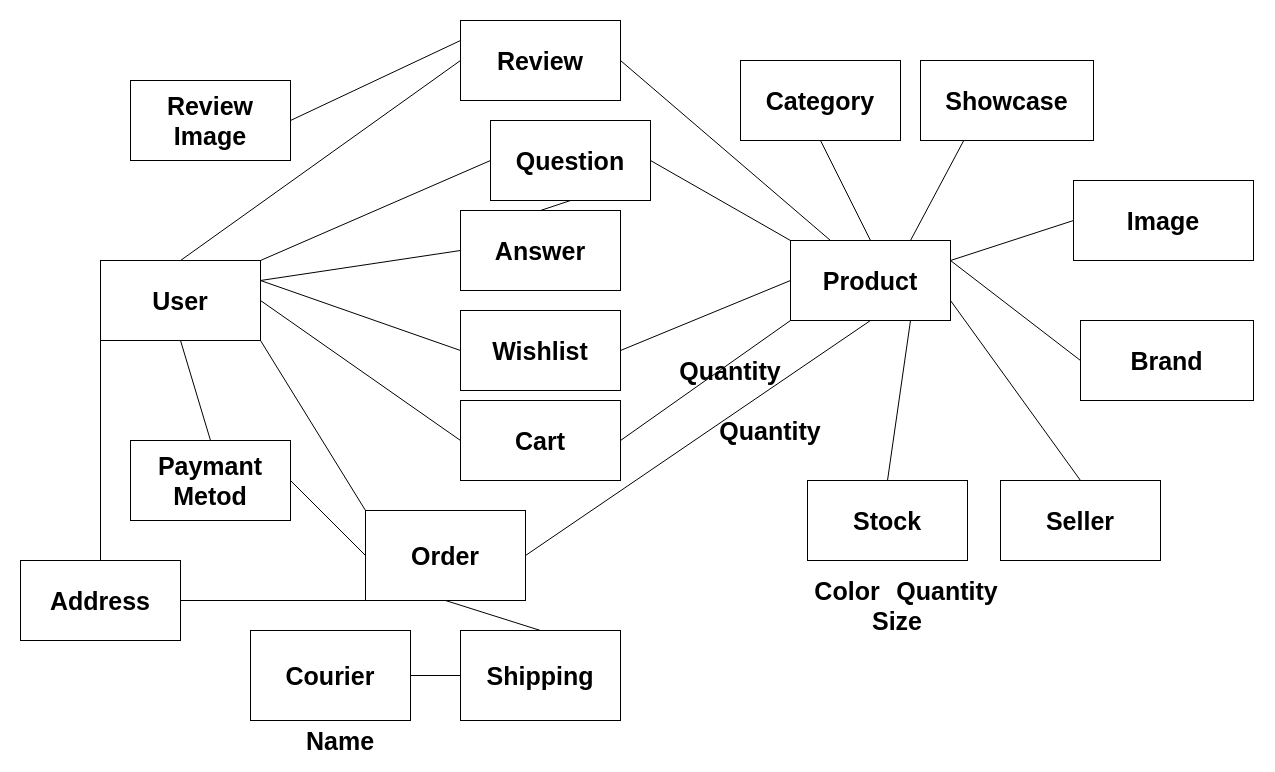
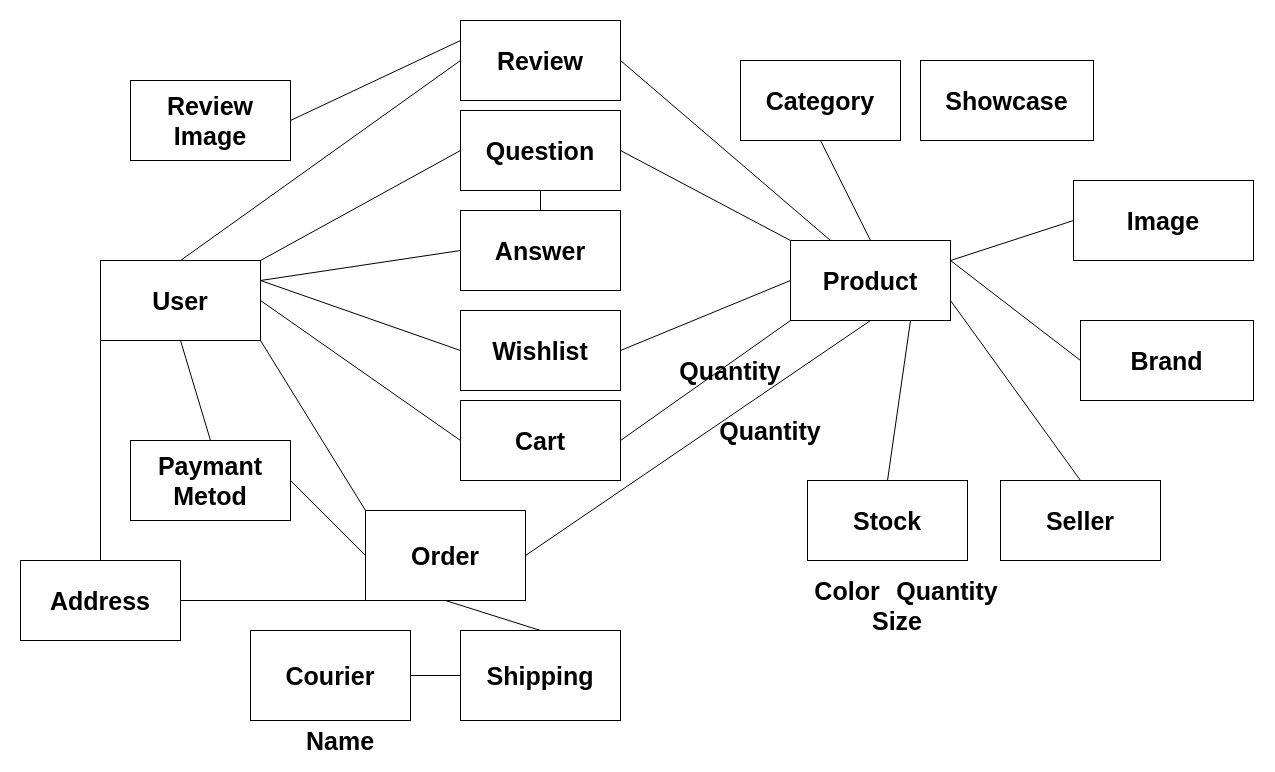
  <mxCell id="0" />
  <mxCell id="1" parent="0" />
  <mxCell id="2" value="User" style="rounded=0;whiteSpace=wrap;html=1;fontSize=25;fontStyle=1" vertex="1" parent="1"><mxGeometry x="100" y="260" width="160" height="80" as="geometry" /></mxCell>
  <mxCell id="3" value="Product" style="rounded=0;whiteSpace=wrap;html=1;fontSize=25;fontStyle=1" vertex="1" parent="1"><mxGeometry x="790" y="240" width="160" height="80" as="geometry" /></mxCell>
  <mxCell id="4" value="Category" style="rounded=0;whiteSpace=wrap;html=1;fontSize=25;fontStyle=1" vertex="1" parent="1"><mxGeometry x="740" y="60" width="160" height="80" as="geometry" /></mxCell>
  <mxCell id="5" value="" style="endArrow=none;html=1;exitX=0.5;exitY=0;exitDx=0;exitDy=0;entryX=0.5;entryY=1;entryDx=0;entryDy=0;fontSize=25;fontStyle=1" edge="1" parent="1" source="3" target="4"><mxGeometry width="50" height="50" relative="1" as="geometry"><mxPoint x="890" y="330" as="sourcePoint" /><mxPoint x="820" y="120" as="targetPoint" /></mxGeometry></mxCell>
  <mxCell id="6" value="Wishlist" style="rounded=0;whiteSpace=wrap;html=1;fontSize=25;fontStyle=1" vertex="1" parent="1"><mxGeometry x="460" y="310" width="160" height="80" as="geometry" /></mxCell>
  <mxCell id="7" value="" style="endArrow=none;html=1;entryX=0;entryY=0.5;entryDx=0;entryDy=0;exitX=1;exitY=0.25;exitDx=0;exitDy=0;fontSize=25;fontStyle=1" edge="1" parent="1" source="2" target="6"><mxGeometry width="50" height="50" relative="1" as="geometry"><mxPoint x="530" y="370" as="sourcePoint" /><mxPoint x="580" y="320" as="targetPoint" /></mxGeometry></mxCell>
  <mxCell id="8" value="" style="endArrow=none;html=1;entryX=1;entryY=0.5;entryDx=0;entryDy=0;exitX=0;exitY=0.5;exitDx=0;exitDy=0;fontSize=25;fontStyle=1" edge="1" parent="1" source="3" target="6"><mxGeometry width="50" height="50" relative="1" as="geometry"><mxPoint x="530" y="370" as="sourcePoint" /><mxPoint x="580" y="320" as="targetPoint" /></mxGeometry></mxCell>
  <mxCell id="9" value="Cart" style="rounded=0;whiteSpace=wrap;html=1;fontSize=25;fontStyle=1" vertex="1" parent="1"><mxGeometry x="460" y="400" width="160" height="80" as="geometry" /></mxCell>
  <mxCell id="10" value="" style="endArrow=none;html=1;exitX=0;exitY=0.5;exitDx=0;exitDy=0;entryX=1;entryY=0.5;entryDx=0;entryDy=0;fontSize=25;fontStyle=1" edge="1" parent="1" source="9" target="2"><mxGeometry width="50" height="50" relative="1" as="geometry"><mxPoint x="530" y="370" as="sourcePoint" /><mxPoint x="580" y="320" as="targetPoint" /></mxGeometry></mxCell>
  <mxCell id="11" value="" style="endArrow=none;html=1;exitX=1;exitY=0.5;exitDx=0;exitDy=0;entryX=0;entryY=1;entryDx=0;entryDy=0;fontSize=25;fontStyle=1" edge="1" parent="1" source="9" target="3"><mxGeometry width="50" height="50" relative="1" as="geometry"><mxPoint x="530" y="370" as="sourcePoint" /><mxPoint x="580" y="320" as="targetPoint" /></mxGeometry></mxCell>
  <mxCell id="12" value="Address" style="rounded=0;whiteSpace=wrap;html=1;fontSize=25;fontStyle=1" vertex="1" parent="1"><mxGeometry x="20" y="560" width="160" height="80" as="geometry" /></mxCell>
  <mxCell id="13" value="" style="endArrow=none;html=1;entryX=0;entryY=1;entryDx=0;entryDy=0;exitX=0.5;exitY=0;exitDx=0;exitDy=0;fontSize=25;fontStyle=1" edge="1" parent="1" source="12" target="2"><mxGeometry width="50" height="50" relative="1" as="geometry"><mxPoint x="530" y="470" as="sourcePoint" /><mxPoint x="580" y="420" as="targetPoint" /></mxGeometry></mxCell>
  <mxCell id="14" value="Paymant Metod" style="rounded=0;whiteSpace=wrap;html=1;fontSize=25;fontStyle=1" vertex="1" parent="1"><mxGeometry x="130" y="440" width="160" height="80" as="geometry" /></mxCell>
  <mxCell id="15" value="" style="endArrow=none;html=1;entryX=0.5;entryY=1;entryDx=0;entryDy=0;exitX=0.5;exitY=0;exitDx=0;exitDy=0;fontSize=25;fontStyle=1" edge="1" parent="1" source="14" target="2"><mxGeometry width="50" height="50" relative="1" as="geometry"><mxPoint x="530" y="470" as="sourcePoint" /><mxPoint x="580" y="420" as="targetPoint" /></mxGeometry></mxCell>
  <mxCell id="16" value="Order" style="rounded=0;whiteSpace=wrap;html=1;fontSize=25;fontStyle=1" vertex="1" parent="1"><mxGeometry x="365" y="510" width="160" height="90" as="geometry" /></mxCell>
  <mxCell id="17" value="" style="endArrow=none;html=1;entryX=1;entryY=1;entryDx=0;entryDy=0;exitX=0;exitY=0;exitDx=0;exitDy=0;fontSize=25;fontStyle=1;" edge="1" parent="1" source="16" target="2"><mxGeometry width="50" height="50" relative="1" as="geometry"><mxPoint x="550" y="470" as="sourcePoint" /><mxPoint x="600" y="420" as="targetPoint" /></mxGeometry></mxCell>
  <mxCell id="18" value="" style="endArrow=none;html=1;exitX=1;exitY=0.5;exitDx=0;exitDy=0;entryX=0;entryY=0.5;entryDx=0;entryDy=0;fontSize=25;fontStyle=1" edge="1" parent="1" source="14" target="16"><mxGeometry width="50" height="50" relative="1" as="geometry"><mxPoint x="550" y="470" as="sourcePoint" /><mxPoint x="600" y="420" as="targetPoint" /></mxGeometry></mxCell>
  <mxCell id="19" value="" style="endArrow=none;html=1;exitX=1;exitY=0.5;exitDx=0;exitDy=0;entryX=0;entryY=1;entryDx=0;entryDy=0;fontSize=25;fontStyle=1" edge="1" parent="1" source="12" target="16"><mxGeometry width="50" height="50" relative="1" as="geometry"><mxPoint x="550" y="470" as="sourcePoint" /><mxPoint x="600" y="420" as="targetPoint" /></mxGeometry></mxCell>
  <mxCell id="20" value="" style="endArrow=none;html=1;entryX=0.5;entryY=1;entryDx=0;entryDy=0;exitX=1;exitY=0.5;exitDx=0;exitDy=0;fontSize=25;fontStyle=1" edge="1" parent="1" source="16" target="3"><mxGeometry width="50" height="50" relative="1" as="geometry"><mxPoint x="770" y="454" as="sourcePoint" /><mxPoint x="600" y="420" as="targetPoint" /></mxGeometry></mxCell>
  <mxCell id="21" value="" style="endArrow=none;html=1;entryX=1;entryY=0.25;entryDx=0;entryDy=0;exitX=0;exitY=0.5;exitDx=0;exitDy=0;fontSize=25;fontStyle=1" edge="1" parent="1" source="22" target="3"><mxGeometry width="50" height="50" relative="1" as="geometry"><mxPoint x="900" y="430" as="sourcePoint" /><mxPoint x="600" y="310" as="targetPoint" /></mxGeometry></mxCell>
  <mxCell id="22" value="Image" style="rounded=0;whiteSpace=wrap;html=1;fontSize=25;fontStyle=1" vertex="1" parent="1"><mxGeometry x="1073" y="180" width="180" height="80" as="geometry" /></mxCell>
  <mxCell id="23" value="Review" style="rounded=0;whiteSpace=wrap;html=1;fontSize=25;fontStyle=1" vertex="1" parent="1"><mxGeometry x="460" y="20" width="160" height="80" as="geometry" /></mxCell>
  <mxCell id="24" value="" style="endArrow=none;html=1;entryX=1;entryY=0.5;entryDx=0;entryDy=0;exitX=0.25;exitY=0;exitDx=0;exitDy=0;fontSize=25;fontStyle=1" edge="1" parent="1" source="3" target="23"><mxGeometry width="50" height="50" relative="1" as="geometry"><mxPoint x="550" y="240" as="sourcePoint" /><mxPoint x="600" y="190" as="targetPoint" /></mxGeometry></mxCell>
  <mxCell id="25" value="" style="endArrow=none;html=1;entryX=0;entryY=0.5;entryDx=0;entryDy=0;exitX=0.5;exitY=0;exitDx=0;exitDy=0;fontSize=25;fontStyle=1" edge="1" parent="1" source="2" target="23"><mxGeometry width="50" height="50" relative="1" as="geometry"><mxPoint x="550" y="240" as="sourcePoint" /><mxPoint x="600" y="190" as="targetPoint" /></mxGeometry></mxCell>
  <mxCell id="26" value="Quantity" style="text;html=1;strokeColor=none;fillColor=none;align=center;verticalAlign=middle;whiteSpace=wrap;rounded=0;fontSize=25;fontStyle=1" vertex="1" parent="1"><mxGeometry x="710" y="360" width="40" height="20" as="geometry" /></mxCell>
  <mxCell id="27" value="Quantity" style="text;html=1;strokeColor=none;fillColor=none;align=center;verticalAlign=middle;whiteSpace=wrap;rounded=0;fontSize=25;fontStyle=1" vertex="1" parent="1"><mxGeometry x="750" y="420" width="40" height="20" as="geometry" /></mxCell>
  <mxCell id="28" value="" style="endArrow=none;html=1;fontSize=25;exitX=1;exitY=0.75;exitDx=0;exitDy=0;entryX=0.5;entryY=0;entryDx=0;entryDy=0;" edge="1" parent="1" source="3" target="29"><mxGeometry width="50" height="50" relative="1" as="geometry"><mxPoint x="690" y="300" as="sourcePoint" /><mxPoint x="1060" y="190" as="targetPoint" /></mxGeometry></mxCell>
  <mxCell id="29" value="Seller" style="rounded=0;whiteSpace=wrap;html=1;fontSize=25;fontStyle=1" vertex="1" parent="1"><mxGeometry x="1000" y="480" width="160" height="80" as="geometry" /></mxCell>
  <mxCell id="30" value="Brand" style="rounded=0;whiteSpace=wrap;html=1;fontSize=25;fontStyle=1" vertex="1" parent="1"><mxGeometry x="1080" y="320" width="173" height="80" as="geometry" /></mxCell>
  <mxCell id="31" value="" style="endArrow=none;html=1;fontSize=25;entryX=0;entryY=0.5;entryDx=0;entryDy=0;exitX=1;exitY=0.25;exitDx=0;exitDy=0;" edge="1" parent="1" source="3" target="30"><mxGeometry width="50" height="50" relative="1" as="geometry"><mxPoint x="690" y="300" as="sourcePoint" /><mxPoint x="740" y="250" as="targetPoint" /></mxGeometry></mxCell>
  <mxCell id="32" value="Stock" style="rounded=0;whiteSpace=wrap;html=1;fontSize=25;fontStyle=1" vertex="1" parent="1"><mxGeometry x="807" y="480" width="160" height="80" as="geometry" /></mxCell>
  <mxCell id="33" value="" style="endArrow=none;html=1;fontSize=25;entryX=0.75;entryY=1;entryDx=0;entryDy=0;exitX=0.5;exitY=0;exitDx=0;exitDy=0;" edge="1" parent="1" source="32" target="3"><mxGeometry width="50" height="50" relative="1" as="geometry"><mxPoint x="690" y="460" as="sourcePoint" /><mxPoint x="740" y="410" as="targetPoint" /></mxGeometry></mxCell>
  <mxCell id="34" value="Color&lt;span style=&quot;color: rgba(0 , 0 , 0 , 0) ; font-family: monospace ; font-size: 0px ; font-weight: 400 ; white-space: nowrap&quot;&gt;%3CmxGraphModel%3E%3Croot%3E%3CmxCell%20id%3D%220%22%2F%3E%3CmxCell%20id%3D%221%22%20parent%3D%220%22%2F%3E%3CmxCell%20id%3D%222%22%20value%3D%22Quantity%22%20style%3D%22text%3Bhtml%3D1%3BstrokeColor%3Dnone%3BfillColor%3Dnone%3Balign%3Dcenter%3BverticalAlign%3Dmiddle%3BwhiteSpace%3Dwrap%3Brounded%3D0%3BfontSize%3D25%3BfontStyle%3D1%22%20vertex%3D%221%22%20parent%3D%221%22%3E%3CmxGeometry%20x%3D%22590%22%20y%3D%22350%22%20width%3D%2240%22%20height%3D%2220%22%20as%3D%22geometry%22%2F%3E%3C%2FmxCell%3E%3C%2Froot%3E%3C%2FmxGraphModel%3E&lt;/span&gt;" style="text;html=1;strokeColor=none;fillColor=none;align=center;verticalAlign=middle;whiteSpace=wrap;rounded=0;fontSize=25;fontStyle=1" vertex="1" parent="1"><mxGeometry x="827" y="580" width="40" height="20" as="geometry" /></mxCell>
  <mxCell id="35" value="Quantity" style="text;html=1;strokeColor=none;fillColor=none;align=center;verticalAlign=middle;whiteSpace=wrap;rounded=0;fontSize=25;fontStyle=1" vertex="1" parent="1"><mxGeometry x="927" y="580" width="40" height="20" as="geometry" /></mxCell>
  <mxCell id="36" value="Size" style="text;html=1;strokeColor=none;fillColor=none;align=center;verticalAlign=middle;whiteSpace=wrap;rounded=0;fontSize=25;fontStyle=1" vertex="1" parent="1"><mxGeometry x="877" y="610" width="40" height="20" as="geometry" /></mxCell>
  <mxCell id="37" value="" style="endArrow=none;html=1;fontSize=25;entryX=0.5;entryY=1;entryDx=0;entryDy=0;exitX=0.5;exitY=0;exitDx=0;exitDy=0;" edge="1" parent="1" source="38" target="16"><mxGeometry width="50" height="50" relative="1" as="geometry"><mxPoint x="530" y="660" as="sourcePoint" /><mxPoint x="740" y="580" as="targetPoint" /></mxGeometry></mxCell>
  <mxCell id="38" value="Shipping" style="rounded=0;whiteSpace=wrap;html=1;fontSize=25;fontStyle=1" vertex="1" parent="1"><mxGeometry x="460" y="630" width="160" height="90" as="geometry" /></mxCell>
  <mxCell id="39" value="Courier" style="rounded=0;whiteSpace=wrap;html=1;fontSize=25;fontStyle=1" vertex="1" parent="1"><mxGeometry x="250" y="630" width="160" height="90" as="geometry" /></mxCell>
  <mxCell id="40" value="" style="endArrow=none;html=1;fontSize=25;entryX=0;entryY=0.5;entryDx=0;entryDy=0;exitX=1;exitY=0.5;exitDx=0;exitDy=0;" edge="1" parent="1" source="39" target="38"><mxGeometry width="50" height="50" relative="1" as="geometry"><mxPoint x="690" y="630" as="sourcePoint" /><mxPoint x="740" y="580" as="targetPoint" /></mxGeometry></mxCell>
  <mxCell id="41" value="Name" style="text;html=1;strokeColor=none;fillColor=none;align=center;verticalAlign=middle;whiteSpace=wrap;rounded=0;fontSize=25;fontStyle=1" vertex="1" parent="1"><mxGeometry x="320" y="730" width="40" height="20" as="geometry" /></mxCell>
  <mxCell id="42" value="Showcase" style="rounded=0;whiteSpace=wrap;html=1;fontSize=25;fontStyle=1" vertex="1" parent="1"><mxGeometry x="920" y="60" width="173" height="80" as="geometry" /></mxCell>
- <mxCell id="43" value="" style="endArrow=none;html=1;fontSize=25;entryX=0.25;entryY=1;entryDx=0;entryDy=0;exitX=0.75;exitY=0;exitDx=0;exitDy=0;" edge="1" parent="1" source="3" target="42"><mxGeometry width="50" height="50" relative="1" as="geometry"><mxPoint x="690" y="630" as="sourcePoint" /><mxPoint x="740" y="580" as="targetPoint" /></mxGeometry></mxCell>
- <mxCell id="44" value="Question" style="rounded=0;whiteSpace=wrap;html=1;fontSize=25;fontStyle=1" vertex="1" parent="1"><mxGeometry x="490" y="120" width="160" height="80" as="geometry" /></mxCell>
+ <mxCell id="44" value="Question" style="rounded=0;whiteSpace=wrap;html=1;fontSize=25;fontStyle=1" vertex="1" parent="1"><mxGeometry x="460" width="160" height="80" as="geometry" y="110" /></mxCell>
  <mxCell id="45" value="" style="endArrow=none;html=1;fontSize=25;entryX=1;entryY=0.5;entryDx=0;entryDy=0;exitX=0;exitY=0;exitDx=0;exitDy=0;" edge="1" parent="1" source="3" target="44"><mxGeometry width="50" height="50" relative="1" as="geometry"><mxPoint x="610" y="340" as="sourcePoint" /><mxPoint x="660" y="290" as="targetPoint" /></mxGeometry></mxCell>
  <mxCell id="46" value="" style="endArrow=none;html=1;fontSize=25;entryX=0;entryY=0.5;entryDx=0;entryDy=0;exitX=1;exitY=0;exitDx=0;exitDy=0;" edge="1" parent="1" source="2" target="44"><mxGeometry width="50" height="50" relative="1" as="geometry"><mxPoint x="610" y="10" as="sourcePoint" /><mxPoint x="660" y="-40" as="targetPoint" /></mxGeometry></mxCell>
  <mxCell id="47" value="" style="endArrow=none;html=1;fontSize=25;entryX=0;entryY=0.25;entryDx=0;entryDy=0;exitX=1;exitY=0.5;exitDx=0;exitDy=0;" edge="1" parent="1" source="48" target="23"><mxGeometry width="50" height="50" relative="1" as="geometry"><mxPoint x="220" y="20" as="sourcePoint" /><mxPoint x="660" y="130" as="targetPoint" /></mxGeometry></mxCell>
  <mxCell id="48" value="Review Image" style="rounded=0;whiteSpace=wrap;html=1;fontSize=25;fontStyle=1" vertex="1" parent="1"><mxGeometry x="130" y="80" width="160" height="80" as="geometry" /></mxCell>
  <mxCell id="49" value="Answer" style="rounded=0;whiteSpace=wrap;html=1;fontSize=25;fontStyle=1" vertex="1" parent="1"><mxGeometry x="460" y="210" width="160" height="80" as="geometry" /></mxCell>
  <mxCell id="50" value="" style="endArrow=none;html=1;fontSize=25;entryX=0.5;entryY=1;entryDx=0;entryDy=0;exitX=0.5;exitY=0;exitDx=0;exitDy=0;" edge="1" parent="1" source="49" target="44"><mxGeometry width="50" height="50" relative="1" as="geometry"><mxPoint x="610" y="340" as="sourcePoint" /><mxPoint x="660" y="290" as="targetPoint" /></mxGeometry></mxCell>
  <mxCell id="51" value="" style="endArrow=none;html=1;fontSize=25;exitX=1;exitY=0.25;exitDx=0;exitDy=0;entryX=0;entryY=0.5;entryDx=0;entryDy=0;" edge="1" parent="1" source="2" target="49"><mxGeometry width="50" height="50" relative="1" as="geometry"><mxPoint x="560" y="430" as="sourcePoint" /><mxPoint x="420" y="250" as="targetPoint" /></mxGeometry></mxCell>
